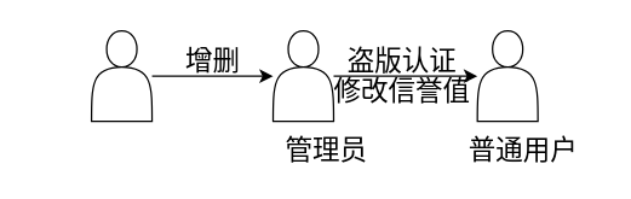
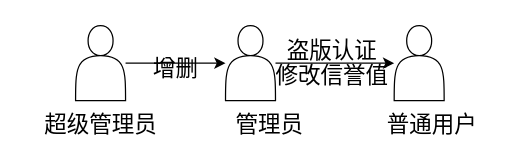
  <mxCell id="0" />
  <mxCell id="1" parent="0" />
  <mxCell id="2" value="" style="edgeStyle=none;html=1;" edge="1" parent="1" source="3" target="6"><mxGeometry relative="1" as="geometry" /></mxCell>
  <mxCell id="3" value="" style="shape=actor;whiteSpace=wrap;html=1;" vertex="1" parent="1"><mxGeometry x="60" y="20" width="40" height="60" as="geometry" /></mxCell>
+ <mxCell id="4" value="&lt;font style=&quot;font-size: 18px&quot;&gt;超级管理员&lt;/font&gt;" style="text;html=1;align=center;verticalAlign=middle;resizable=0;points=[];autosize=1;strokeColor=none;fillColor=none;" vertex="1" parent="1"><mxGeometry x="20" y="90" width="120" height="20" as="geometry" /></mxCell>
  <mxCell id="5" value="" style="edgeStyle=none;html=1;" edge="1" parent="1" source="6" target="8"><mxGeometry relative="1" as="geometry" /></mxCell>
  <mxCell id="6" value="" style="shape=actor;whiteSpace=wrap;html=1;" vertex="1" parent="1"><mxGeometry x="180" y="20" width="40" height="60" as="geometry" /></mxCell>
  <mxCell id="7" value="&lt;font style=&quot;font-size: 18px&quot;&gt;管理员&lt;/font&gt;" style="text;html=1;align=center;verticalAlign=middle;resizable=0;points=[];autosize=1;strokeColor=none;fillColor=none;" vertex="1" parent="1"><mxGeometry x="175" y="90" width="80" height="20" as="geometry" /></mxCell>
  <mxCell id="8" value="" style="shape=actor;whiteSpace=wrap;html=1;" vertex="1" parent="1"><mxGeometry x="315" y="20" width="40" height="60" as="geometry" /></mxCell>
  <mxCell id="9" value="&lt;font style=&quot;font-size: 18px&quot;&gt;普通用户&lt;/font&gt;" style="text;html=1;align=center;verticalAlign=middle;resizable=0;points=[];autosize=1;strokeColor=none;fillColor=none;" vertex="1" parent="1"><mxGeometry x="295" y="90" width="100" height="20" as="geometry" /></mxCell>
- <mxCell id="10" value="&lt;font style=&quot;font-size: 18px&quot;&gt;增删&lt;/font&gt;" style="text;html=1;align=center;verticalAlign=middle;resizable=0;points=[];autosize=1;strokeColor=none;fillColor=none;" vertex="1" parent="1"><mxGeometry x="110" y="30" width="60" height="20" as="geometry" /></mxCell>
+ <mxCell id="10" value="&lt;font style=&quot;font-size: 18px&quot;&gt;增删&lt;/font&gt;" style="text;html=1;align=center;verticalAlign=middle;resizable=0;points=[];autosize=1;strokeColor=none;fillColor=none;" vertex="1" parent="1"><mxGeometry x="110" y="45" width="60" height="20" as="geometry" /></mxCell>
  <mxCell id="11" value="&lt;font style=&quot;font-size: 18px&quot;&gt;盗版认证&lt;/font&gt;" style="text;html=1;align=center;verticalAlign=middle;resizable=0;points=[];autosize=1;strokeColor=none;fillColor=none;" vertex="1" parent="1"><mxGeometry x="215" y="30" width="100" height="20" as="geometry" /></mxCell>
  <mxCell id="12" value="&lt;font style=&quot;font-size: 18px&quot;&gt;修改信誉值&lt;/font&gt;" style="text;html=1;align=center;verticalAlign=middle;resizable=0;points=[];autosize=1;strokeColor=none;fillColor=none;" vertex="1" parent="1"><mxGeometry x="205" y="50" width="120" height="20" as="geometry" /></mxCell>
